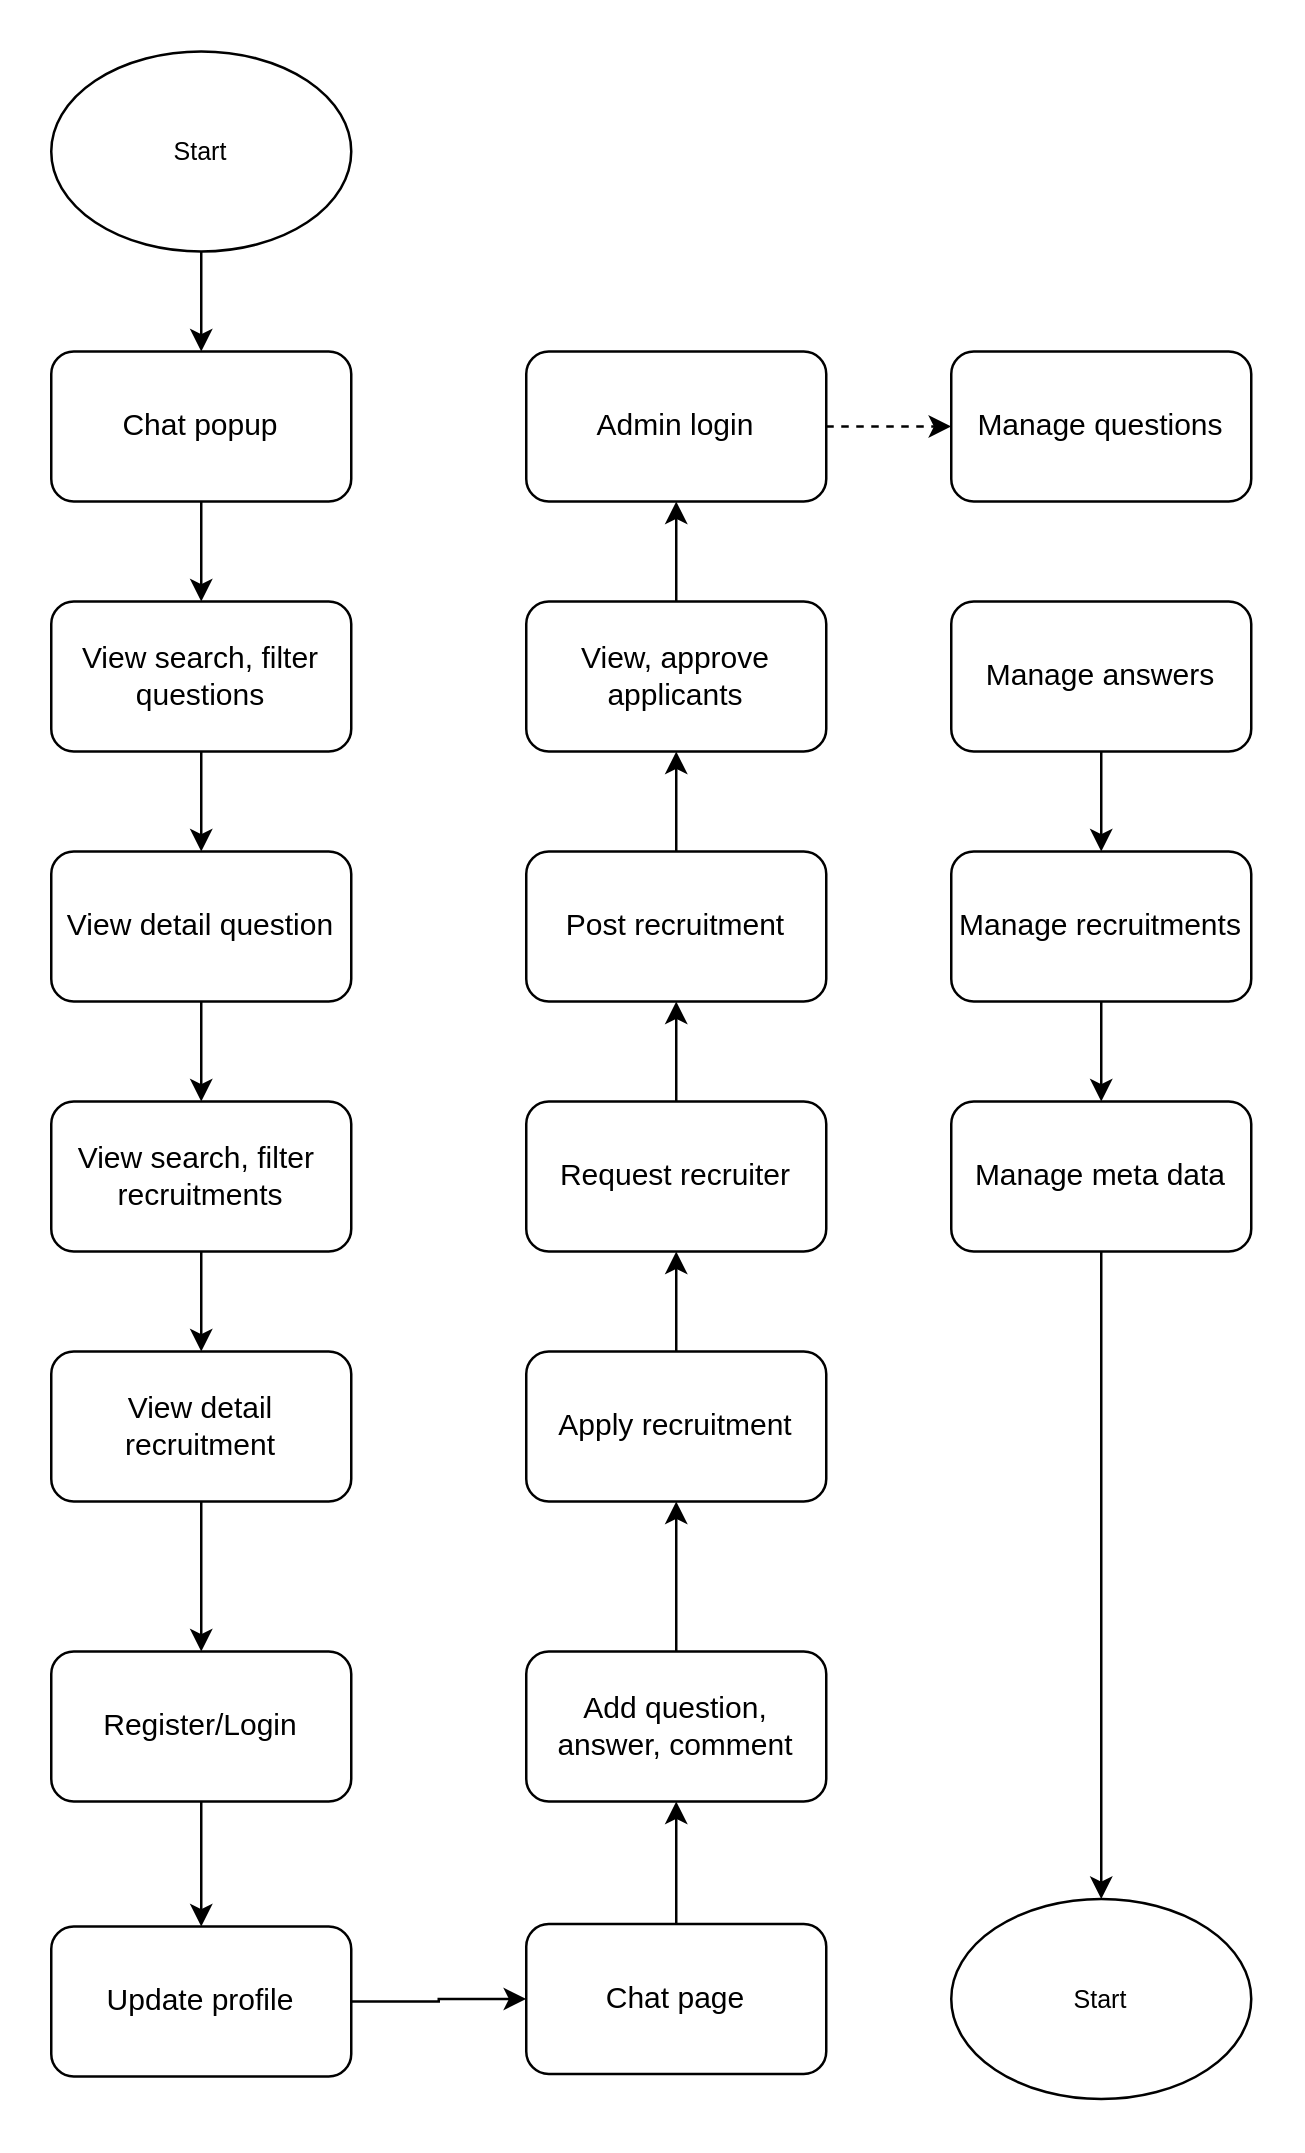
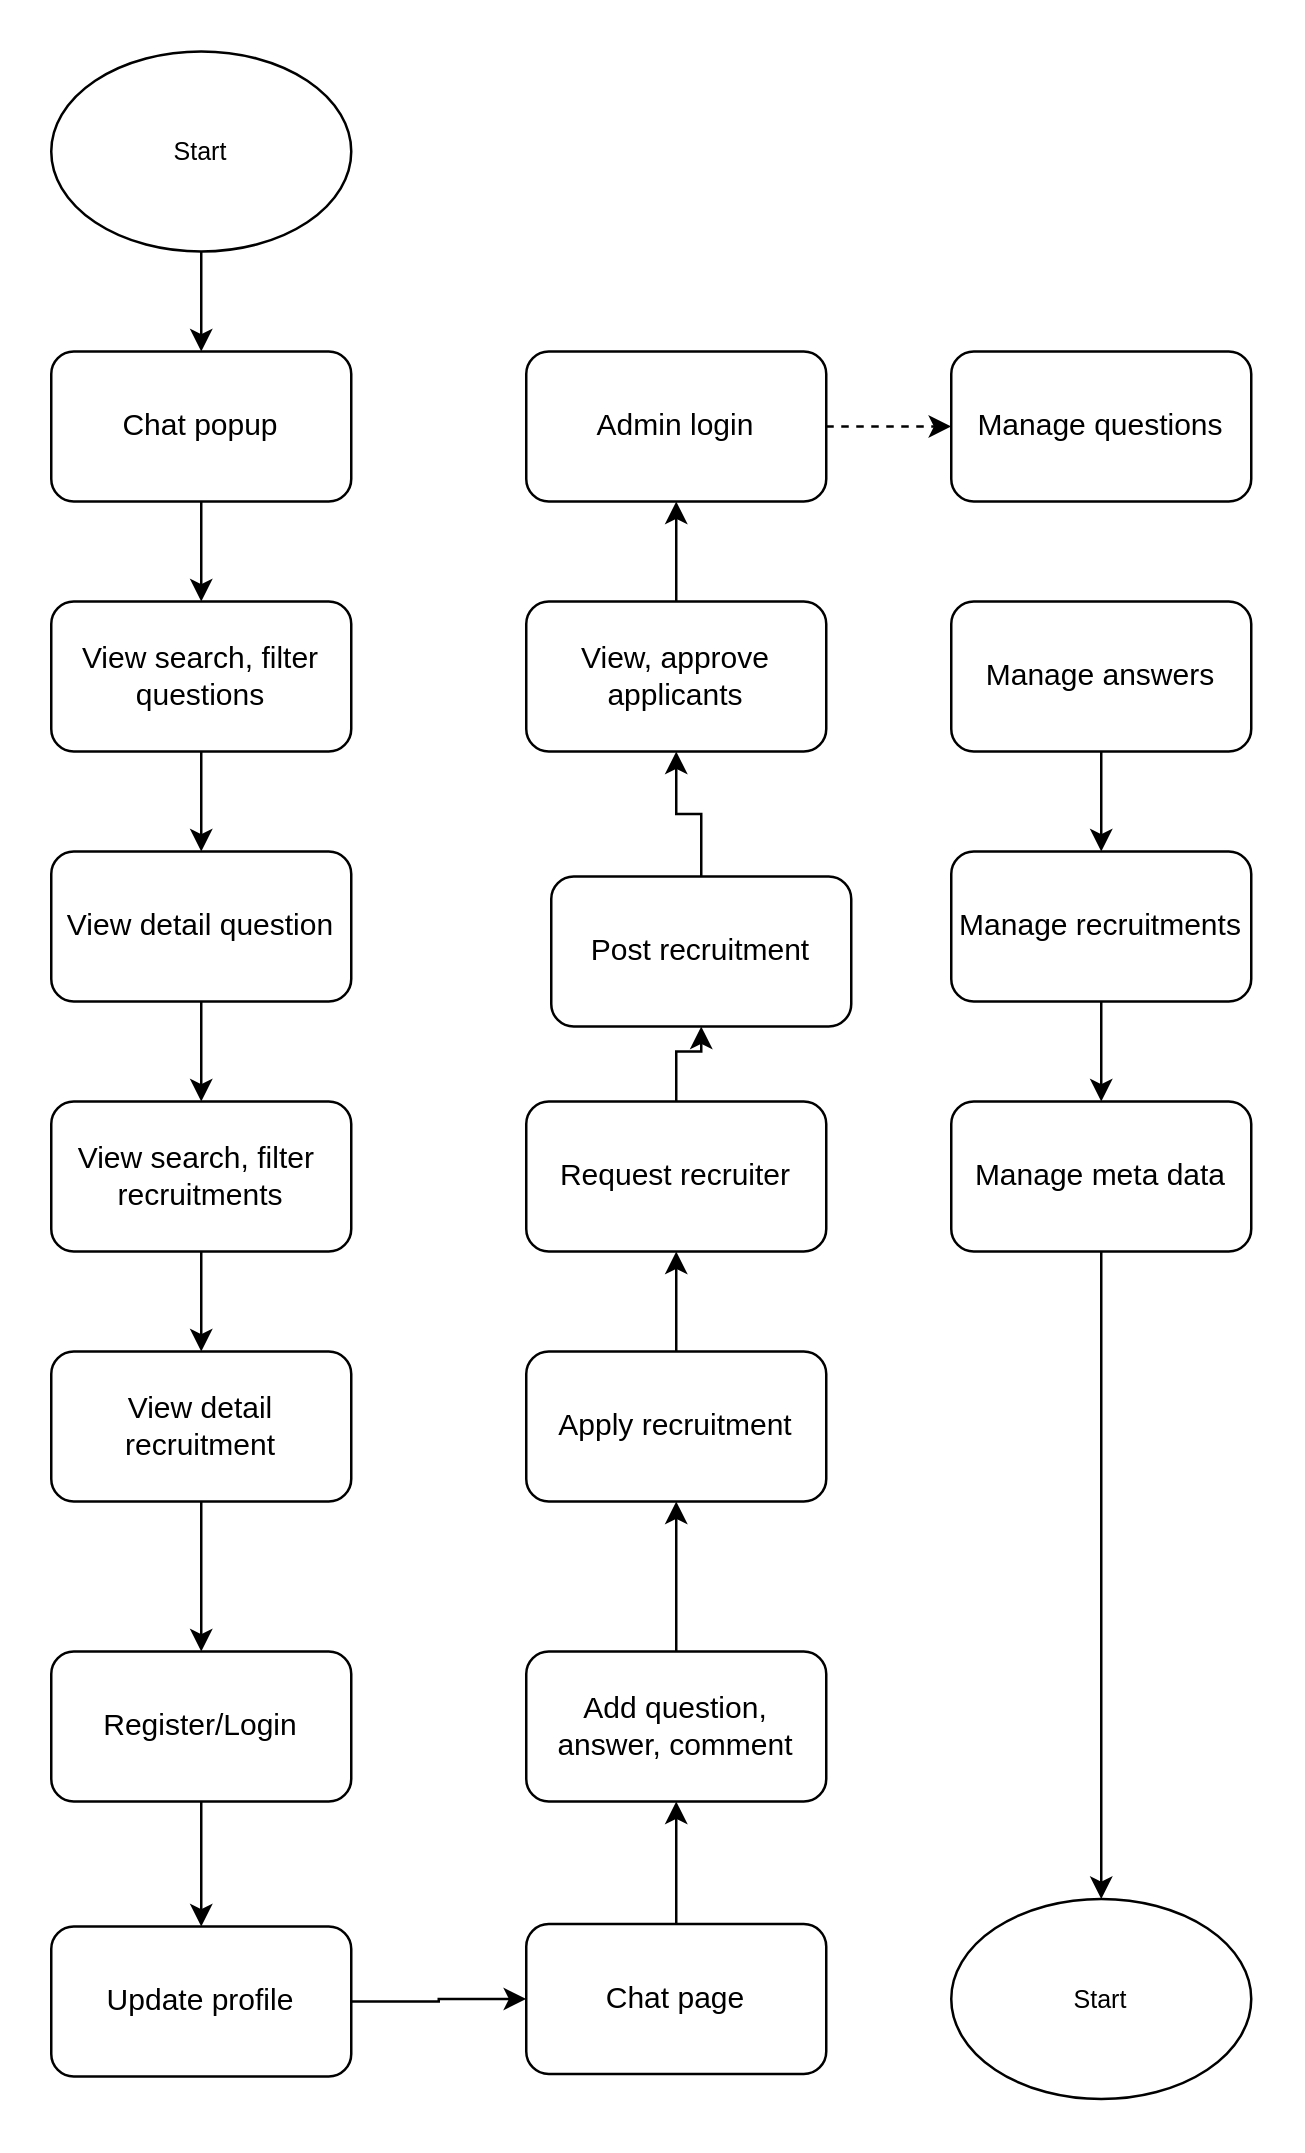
  <mxCell id="0" />
  <mxCell id="1" parent="0" />
  <mxCell id="2" style="edgeStyle=orthogonalEdgeStyle;rounded=0;orthogonalLoop=1;jettySize=auto;html=1;entryX=0.5;entryY=0;entryDx=0;entryDy=0;fontSize=16;" edge="1" parent="1" source="3" target="7"><mxGeometry relative="1" as="geometry" /></mxCell>
  <mxCell id="3" value="View search, filter questions" style="rounded=1;whiteSpace=wrap;html=1;" vertex="1" parent="1"><mxGeometry x="20" y="240" width="120" height="60" as="geometry" /></mxCell>
  <mxCell id="4" style="edgeStyle=orthogonalEdgeStyle;rounded=0;orthogonalLoop=1;jettySize=auto;html=1;entryX=0.5;entryY=0;entryDx=0;entryDy=0;fontSize=16;" edge="1" parent="1" source="5" target="15"><mxGeometry relative="1" as="geometry" /></mxCell>
  <mxCell id="5" value="&lt;font size=&quot;1&quot;&gt;Start&lt;/font&gt;" style="ellipse;whiteSpace=wrap;html=1;" vertex="1" parent="1"><mxGeometry x="20" y="20" width="120" height="80" as="geometry" /></mxCell>
  <mxCell id="6" style="edgeStyle=orthogonalEdgeStyle;rounded=0;orthogonalLoop=1;jettySize=auto;html=1;entryX=0.5;entryY=0;entryDx=0;entryDy=0;fontSize=16;" edge="1" parent="1" source="7" target="9"><mxGeometry relative="1" as="geometry" /></mxCell>
  <mxCell id="7" value="View detail question" style="rounded=1;whiteSpace=wrap;html=1;" vertex="1" parent="1"><mxGeometry x="20" y="340" width="120" height="60" as="geometry" /></mxCell>
  <mxCell id="8" style="edgeStyle=orthogonalEdgeStyle;rounded=0;orthogonalLoop=1;jettySize=auto;html=1;fontSize=16;" edge="1" parent="1" source="9" target="11"><mxGeometry relative="1" as="geometry" /></mxCell>
  <mxCell id="9" value="View search, filter&amp;nbsp; recruitments" style="rounded=1;whiteSpace=wrap;html=1;" vertex="1" parent="1"><mxGeometry x="20" y="440" width="120" height="60" as="geometry" /></mxCell>
  <mxCell id="10" style="edgeStyle=orthogonalEdgeStyle;rounded=0;orthogonalLoop=1;jettySize=auto;html=1;entryX=0.5;entryY=0;entryDx=0;entryDy=0;fontSize=16;" edge="1" parent="1" source="11" target="13"><mxGeometry relative="1" as="geometry" /></mxCell>
  <mxCell id="11" value="View detail recruitment" style="rounded=1;whiteSpace=wrap;html=1;" vertex="1" parent="1"><mxGeometry x="20" y="540" width="120" height="60" as="geometry" /></mxCell>
  <mxCell id="12" style="edgeStyle=orthogonalEdgeStyle;rounded=0;orthogonalLoop=1;jettySize=auto;html=1;entryX=0.5;entryY=0;entryDx=0;entryDy=0;fontSize=16;" edge="1" parent="1" source="13" target="21"><mxGeometry relative="1" as="geometry" /></mxCell>
  <mxCell id="13" value="Register/Login" style="rounded=1;whiteSpace=wrap;html=1;" vertex="1" parent="1"><mxGeometry x="20" y="660" width="120" height="60" as="geometry" /></mxCell>
  <mxCell id="14" style="edgeStyle=orthogonalEdgeStyle;rounded=0;orthogonalLoop=1;jettySize=auto;html=1;fontSize=16;" edge="1" parent="1" source="15" target="3"><mxGeometry relative="1" as="geometry" /></mxCell>
  <mxCell id="15" value="Chat popup" style="rounded=1;whiteSpace=wrap;html=1;" vertex="1" parent="1"><mxGeometry x="20" y="140" width="120" height="60" as="geometry" /></mxCell>
  <mxCell id="16" style="edgeStyle=orthogonalEdgeStyle;rounded=0;orthogonalLoop=1;jettySize=auto;html=1;entryX=0.5;entryY=1;entryDx=0;entryDy=0;fontSize=16;" edge="1" parent="1" source="17" target="19"><mxGeometry relative="1" as="geometry" /></mxCell>
  <mxCell id="17" value="Add question, &lt;br&gt;answer, comment" style="rounded=1;whiteSpace=wrap;html=1;" vertex="1" parent="1"><mxGeometry x="210" y="660" width="120" height="60" as="geometry" /></mxCell>
  <mxCell id="18" style="edgeStyle=orthogonalEdgeStyle;rounded=0;orthogonalLoop=1;jettySize=auto;html=1;fontSize=16;" edge="1" parent="1" source="19" target="23"><mxGeometry relative="1" as="geometry" /></mxCell>
  <mxCell id="19" value="Apply recruitment" style="rounded=1;whiteSpace=wrap;html=1;" vertex="1" parent="1"><mxGeometry x="210" y="540" width="120" height="60" as="geometry" /></mxCell>
  <mxCell id="20" style="edgeStyle=orthogonalEdgeStyle;rounded=0;orthogonalLoop=1;jettySize=auto;html=1;entryX=0;entryY=0.5;entryDx=0;entryDy=0;fontSize=16;" edge="1" parent="1" source="21" target="34"><mxGeometry relative="1" as="geometry" /></mxCell>
  <mxCell id="21" value="Update profile" style="rounded=1;whiteSpace=wrap;html=1;" vertex="1" parent="1"><mxGeometry x="20" y="770" width="120" height="60" as="geometry" /></mxCell>
  <mxCell id="22" style="edgeStyle=orthogonalEdgeStyle;rounded=0;orthogonalLoop=1;jettySize=auto;html=1;fontSize=16;" edge="1" parent="1" source="23" target="25"><mxGeometry relative="1" as="geometry" /></mxCell>
  <mxCell id="23" value="Request recruiter" style="rounded=1;whiteSpace=wrap;html=1;" vertex="1" parent="1"><mxGeometry x="210" y="440" width="120" height="60" as="geometry" /></mxCell>
  <mxCell id="24" style="edgeStyle=orthogonalEdgeStyle;rounded=0;orthogonalLoop=1;jettySize=auto;html=1;fontSize=16;" edge="1" parent="1" source="25" target="27"><mxGeometry relative="1" as="geometry" /></mxCell>
- <mxCell id="25" value="Post recruitment" style="rounded=1;whiteSpace=wrap;html=1;" vertex="1" parent="1"><mxGeometry x="210" y="340" width="120" height="60" as="geometry" /></mxCell>
+ <mxCell id="25" value="Post recruitment" style="rounded=1;whiteSpace=wrap;html=1;" vertex="1" parent="1"><mxGeometry x="220" y="350" width="120" height="60" as="geometry" /></mxCell>
  <mxCell id="26" style="edgeStyle=orthogonalEdgeStyle;rounded=0;orthogonalLoop=1;jettySize=auto;html=1;fontSize=16;" edge="1" parent="1" source="27" target="29"><mxGeometry relative="1" as="geometry" /></mxCell>
  <mxCell id="27" value="View, approve applicants" style="rounded=1;whiteSpace=wrap;html=1;" vertex="1" parent="1"><mxGeometry x="210" y="240" width="120" height="60" as="geometry" /></mxCell>
  <mxCell id="28" style="edgeStyle=orthogonalEdgeStyle;rounded=0;orthogonalLoop=1;jettySize=auto;html=1;entryX=0;entryY=0.5;entryDx=0;entryDy=0;fontSize=16;dashed=1;" edge="1" parent="1" source="29" target="30"><mxGeometry relative="1" as="geometry" /></mxCell>
  <mxCell id="29" value="Admin login" style="rounded=1;whiteSpace=wrap;html=1;" vertex="1" parent="1"><mxGeometry x="210" y="140" width="120" height="60" as="geometry" /></mxCell>
  <mxCell id="30" value="Manage questions" style="rounded=1;whiteSpace=wrap;html=1;" vertex="1" parent="1"><mxGeometry x="380" y="140" width="120" height="60" as="geometry" /></mxCell>
  <mxCell id="31" style="edgeStyle=orthogonalEdgeStyle;rounded=0;orthogonalLoop=1;jettySize=auto;html=1;fontSize=16;" edge="1" parent="1" source="32" target="36"><mxGeometry relative="1" as="geometry" /></mxCell>
  <mxCell id="32" value="Manage answers" style="rounded=1;whiteSpace=wrap;html=1;" vertex="1" parent="1"><mxGeometry x="380" y="240" width="120" height="60" as="geometry" /></mxCell>
  <mxCell id="33" style="edgeStyle=orthogonalEdgeStyle;rounded=0;orthogonalLoop=1;jettySize=auto;html=1;entryX=0.5;entryY=1;entryDx=0;entryDy=0;fontSize=16;" edge="1" parent="1" source="34" target="17"><mxGeometry relative="1" as="geometry" /></mxCell>
  <mxCell id="34" value="Chat page" style="rounded=1;whiteSpace=wrap;html=1;" vertex="1" parent="1"><mxGeometry x="210" y="769" width="120" height="60" as="geometry" /></mxCell>
  <mxCell id="35" style="edgeStyle=orthogonalEdgeStyle;rounded=0;orthogonalLoop=1;jettySize=auto;html=1;fontSize=16;" edge="1" parent="1" source="36" target="38"><mxGeometry relative="1" as="geometry" /></mxCell>
  <mxCell id="36" value="Manage recruitments" style="rounded=1;whiteSpace=wrap;html=1;" vertex="1" parent="1"><mxGeometry x="380" y="340" width="120" height="60" as="geometry" /></mxCell>
  <mxCell id="37" style="edgeStyle=orthogonalEdgeStyle;rounded=0;orthogonalLoop=1;jettySize=auto;html=1;fontSize=16;" edge="1" parent="1" source="38" target="39"><mxGeometry relative="1" as="geometry" /></mxCell>
  <mxCell id="38" value="Manage meta data" style="rounded=1;whiteSpace=wrap;html=1;" vertex="1" parent="1"><mxGeometry x="380" y="440" width="120" height="60" as="geometry" /></mxCell>
  <mxCell id="39" value="&lt;font size=&quot;1&quot;&gt;Start&lt;/font&gt;" style="ellipse;whiteSpace=wrap;html=1;" vertex="1" parent="1"><mxGeometry x="380" y="759" width="120" height="80" as="geometry" /></mxCell>
